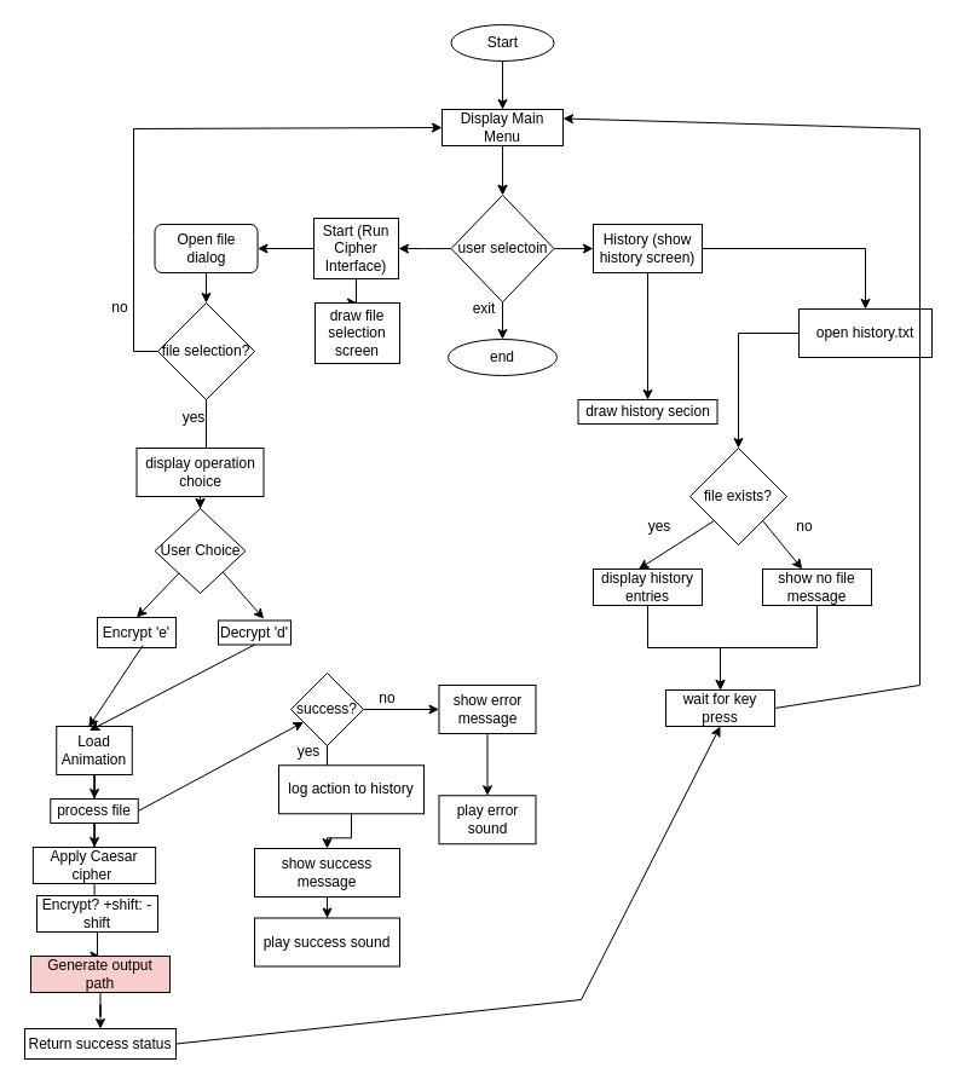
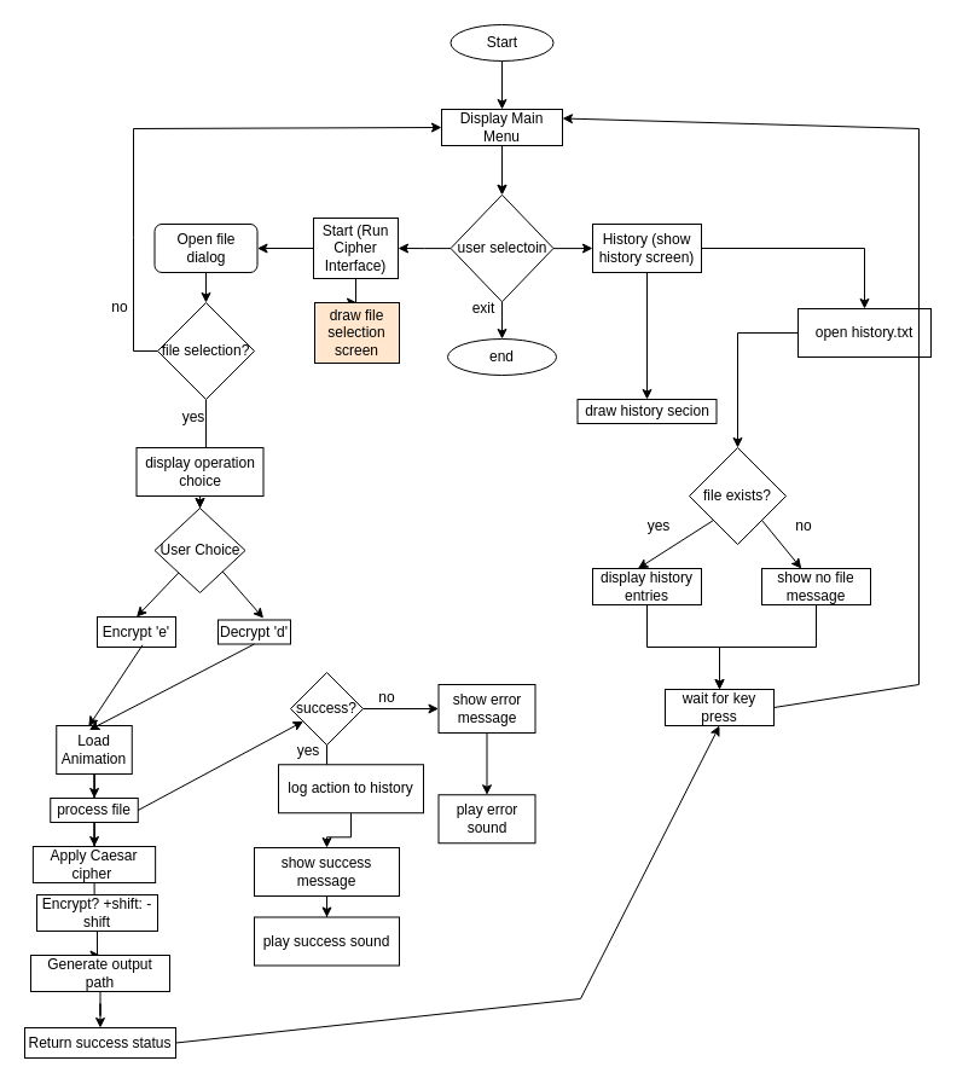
  <mxCell id="0" />
  <mxCell id="1" parent="0" />
  <mxCell id="2" value="" style="edgeStyle=orthogonalEdgeStyle;rounded=0;orthogonalLoop=1;jettySize=auto;html=1;" parent="1" source="70" target="8" edge="1"><mxGeometry relative="1" as="geometry" /></mxCell>
  <mxCell id="3" value="Start" style="ellipse;whiteSpace=wrap;html=1;fontSize=12;" parent="1" vertex="1"><mxGeometry x="372.5" y="20" width="85" height="30" as="geometry" /></mxCell>
  <mxCell id="4" value="" style="edgeStyle=orthogonalEdgeStyle;rounded=0;orthogonalLoop=1;jettySize=auto;html=1;fontSize=12;" parent="1" source="70" target="8" edge="1"><mxGeometry relative="1" as="geometry" /></mxCell>
  <mxCell id="5" value="" style="edgeStyle=orthogonalEdgeStyle;rounded=0;orthogonalLoop=1;jettySize=auto;html=1;" parent="1" source="8" target="12" edge="1"><mxGeometry relative="1" as="geometry" /></mxCell>
  <mxCell id="6" value="" style="edgeStyle=orthogonalEdgeStyle;rounded=0;orthogonalLoop=1;jettySize=auto;html=1;" parent="1" source="8" target="15" edge="1"><mxGeometry relative="1" as="geometry" /></mxCell>
  <mxCell id="7" value="" style="edgeStyle=orthogonalEdgeStyle;rounded=0;orthogonalLoop=1;jettySize=auto;html=1;" edge="1" parent="1" source="8" target="9"><mxGeometry relative="1" as="geometry" /></mxCell>
  <mxCell id="8" value="user selectoin" style="rhombus;whiteSpace=wrap;html=1;fontSize=12;" parent="1" vertex="1"><mxGeometry x="372.5" y="160.75" width="85" height="88.5" as="geometry" /></mxCell>
  <mxCell id="9" value="end" style="ellipse;whiteSpace=wrap;html=1;fontSize=12;" parent="1" vertex="1"><mxGeometry x="370" y="280" width="90" height="30" as="geometry" /></mxCell>
  <mxCell id="10" value="" style="edgeStyle=orthogonalEdgeStyle;rounded=0;orthogonalLoop=1;jettySize=auto;html=1;" parent="1" source="12" target="17" edge="1"><mxGeometry relative="1" as="geometry" /></mxCell>
  <mxCell id="11" value="" style="edgeStyle=orthogonalEdgeStyle;rounded=0;orthogonalLoop=1;jettySize=auto;html=1;" edge="1" parent="1" source="12" target="54"><mxGeometry relative="1" as="geometry" /></mxCell>
  <mxCell id="12" value="Start (Run Cipher Interface)" style="whiteSpace=wrap;html=1;" parent="1" vertex="1"><mxGeometry x="259" y="180" width="70" height="50" as="geometry" /></mxCell>
  <mxCell id="13" value="" style="edgeStyle=orthogonalEdgeStyle;rounded=0;orthogonalLoop=1;jettySize=auto;html=1;" edge="1" parent="1" source="15" target="55"><mxGeometry relative="1" as="geometry" /></mxCell>
  <mxCell id="14" value="" style="edgeStyle=orthogonalEdgeStyle;rounded=0;orthogonalLoop=1;jettySize=auto;html=1;" edge="1" parent="1" source="15" target="58"><mxGeometry relative="1" as="geometry" /></mxCell>
  <mxCell id="15" value="History (show history screen)" style="whiteSpace=wrap;html=1;" parent="1" vertex="1"><mxGeometry x="490" y="185" width="90" height="40" as="geometry" /></mxCell>
  <mxCell id="16" value="" style="edgeStyle=orthogonalEdgeStyle;rounded=0;orthogonalLoop=1;jettySize=auto;html=1;" parent="1" source="17" target="19" edge="1"><mxGeometry relative="1" as="geometry" /></mxCell>
  <mxCell id="17" value="Open file dialog" style="rounded=1;whiteSpace=wrap;html=1;" parent="1" vertex="1"><mxGeometry x="127.5" y="185" width="85" height="40" as="geometry" /></mxCell>
  <mxCell id="18" value="" style="edgeStyle=orthogonalEdgeStyle;rounded=0;orthogonalLoop=1;jettySize=auto;html=1;" edge="1" parent="1" source="19" target="22"><mxGeometry relative="1" as="geometry" /></mxCell>
  <mxCell id="19" value="file selection?" style="rhombus;whiteSpace=wrap;html=1;" parent="1" vertex="1"><mxGeometry x="130" y="250" width="80" height="80" as="geometry" /></mxCell>
  <mxCell id="20" value="" style="edgeStyle=orthogonalEdgeStyle;rounded=0;orthogonalLoop=1;jettySize=auto;html=1;" parent="1" source="21" target="22" edge="1"><mxGeometry relative="1" as="geometry" /></mxCell>
  <mxCell id="21" value="display operation choice" style="rounded=0;whiteSpace=wrap;html=1;" parent="1" vertex="1"><mxGeometry x="112.5" y="370" width="105" height="40" as="geometry" /></mxCell>
  <mxCell id="22" value="User Choice" style="rhombus;whiteSpace=wrap;html=1;rounded=0;" parent="1" vertex="1"><mxGeometry x="127.5" y="420" width="75" height="70" as="geometry" /></mxCell>
  <mxCell id="23" value="Encrypt 'e'" style="whiteSpace=wrap;html=1;rounded=0;" parent="1" vertex="1"><mxGeometry x="80" y="510" width="65" height="25" as="geometry" /></mxCell>
  <mxCell id="24" value="Decrypt 'd'" style="whiteSpace=wrap;html=1;rounded=0;" parent="1" vertex="1"><mxGeometry x="180" y="512.5" width="60" height="20" as="geometry" /></mxCell>
  <mxCell id="25" value="" style="edgeStyle=orthogonalEdgeStyle;rounded=0;orthogonalLoop=1;jettySize=auto;html=1;" parent="1" source="26" target="32" edge="1"><mxGeometry relative="1" as="geometry" /></mxCell>
  <mxCell id="26" value="Load Animation" style="whiteSpace=wrap;html=1;rounded=0;" parent="1" vertex="1"><mxGeometry x="46.25" y="600" width="62.5" height="40" as="geometry" /></mxCell>
  <mxCell id="27" value="" style="endArrow=classic;html=1;rounded=0;entryX=0.626;entryY=-0.071;entryDx=0;entryDy=0;entryPerimeter=0;exitX=1;exitY=1;exitDx=0;exitDy=0;" parent="1" source="22" target="24" edge="1"><mxGeometry width="50" height="50" relative="1" as="geometry"><mxPoint x="240" y="490" as="sourcePoint" /><mxPoint x="290" y="440" as="targetPoint" /></mxGeometry></mxCell>
  <mxCell id="28" value="" style="endArrow=classic;html=1;rounded=0;entryX=0.5;entryY=0;entryDx=0;entryDy=0;" parent="1" source="22" target="23" edge="1"><mxGeometry width="50" height="50" relative="1" as="geometry"><mxPoint x="133.75" y="465" as="sourcePoint" /><mxPoint x="158.75" y="500" as="targetPoint" /></mxGeometry></mxCell>
  <mxCell id="29" value="" style="endArrow=classic;html=1;rounded=0;exitX=0.576;exitY=0.931;exitDx=0;exitDy=0;exitPerimeter=0;entryX=0.425;entryY=0.018;entryDx=0;entryDy=0;entryPerimeter=0;" parent="1" source="23" target="26" edge="1"><mxGeometry width="50" height="50" relative="1" as="geometry"><mxPoint x="120" y="540" as="sourcePoint" /><mxPoint x="160" y="560" as="targetPoint" /></mxGeometry></mxCell>
  <mxCell id="30" value="" style="endArrow=classic;html=1;rounded=0;entryX=0.434;entryY=0.089;entryDx=0;entryDy=0;entryPerimeter=0;exitX=0.5;exitY=1;exitDx=0;exitDy=0;" parent="1" source="24" target="26" edge="1"><mxGeometry width="50" height="50" relative="1" as="geometry"><mxPoint x="160" y="540" as="sourcePoint" /><mxPoint x="200" y="560" as="targetPoint" /></mxGeometry></mxCell>
  <mxCell id="31" value="" style="edgeStyle=orthogonalEdgeStyle;rounded=0;orthogonalLoop=1;jettySize=auto;html=1;" parent="1" source="32" target="34" edge="1"><mxGeometry relative="1" as="geometry" /></mxCell>
  <mxCell id="32" value="process file" style="whiteSpace=wrap;html=1;rounded=0;" parent="1" vertex="1"><mxGeometry x="41.25" y="660" width="72.5" height="20" as="geometry" /></mxCell>
  <mxCell id="33" value="" style="edgeStyle=orthogonalEdgeStyle;rounded=0;orthogonalLoop=1;jettySize=auto;html=1;" parent="1" source="34" target="36" edge="1"><mxGeometry relative="1" as="geometry" /></mxCell>
  <mxCell id="34" value="&lt;font&gt;Apply Caesar cipher&amp;nbsp;&lt;/font&gt;" style="whiteSpace=wrap;html=1;rounded=0;" parent="1" vertex="1"><mxGeometry x="26.88" y="700" width="101.25" height="30" as="geometry" /></mxCell>
  <mxCell id="35" value="" style="edgeStyle=orthogonalEdgeStyle;rounded=0;orthogonalLoop=1;jettySize=auto;html=1;" parent="1" source="36" target="38" edge="1"><mxGeometry relative="1" as="geometry" /></mxCell>
  <mxCell id="36" value="Encrypt? +shift: -shift" style="whiteSpace=wrap;html=1;rounded=0;" parent="1" vertex="1"><mxGeometry x="30" y="740" width="100" height="30" as="geometry" /></mxCell>
  <mxCell id="37" value="" style="edgeStyle=orthogonalEdgeStyle;rounded=0;orthogonalLoop=1;jettySize=auto;html=1;" parent="1" source="38" target="39" edge="1"><mxGeometry relative="1" as="geometry" /></mxCell>
- <mxCell id="38" value="Generate output path" style="whiteSpace=wrap;html=1;rounded=0;fillColor=#f8cecc;" parent="1" vertex="1"><mxGeometry x="25" y="790" width="115" height="30" as="geometry" /></mxCell>
+ <mxCell id="38" value="Generate output path" style="whiteSpace=wrap;html=1;rounded=0;" parent="1" vertex="1"><mxGeometry x="25" y="790" width="115" height="30" as="geometry" /></mxCell>
  <mxCell id="39" value="Return success status" style="whiteSpace=wrap;html=1;rounded=0;" parent="1" vertex="1"><mxGeometry x="20" y="850" width="125" height="25" as="geometry" /></mxCell>
  <mxCell id="40" value="" style="edgeStyle=orthogonalEdgeStyle;rounded=0;orthogonalLoop=1;jettySize=auto;html=1;" edge="1" parent="1" source="47" target="44"><mxGeometry relative="1" as="geometry"><mxPoint x="300" y="616" as="sourcePoint" /></mxGeometry></mxCell>
  <mxCell id="41" value="" style="edgeStyle=orthogonalEdgeStyle;rounded=0;orthogonalLoop=1;jettySize=auto;html=1;" edge="1" parent="1" source="47" target="46"><mxGeometry relative="1" as="geometry"><mxPoint x="407.5" y="612.25" as="sourcePoint" /></mxGeometry></mxCell>
  <mxCell id="42" value="" style="endArrow=classic;html=1;rounded=0;exitX=1;exitY=0.5;exitDx=0;exitDy=0;" parent="1" target="47" edge="1" source="32"><mxGeometry width="50" height="50" relative="1" as="geometry"><mxPoint x="127.5" y="623.75" as="sourcePoint" /><mxPoint x="247.07" y="633.35" as="targetPoint" /></mxGeometry></mxCell>
  <mxCell id="43" value="" style="edgeStyle=orthogonalEdgeStyle;rounded=0;orthogonalLoop=1;jettySize=auto;html=1;" edge="1" parent="1" source="44" target="50"><mxGeometry relative="1" as="geometry" /></mxCell>
  <mxCell id="44" value="log action to history" style="rounded=0;whiteSpace=wrap;html=1;" vertex="1" parent="1"><mxGeometry x="230" y="632.25" width="120" height="40" as="geometry" /></mxCell>
  <mxCell id="45" value="" style="edgeStyle=orthogonalEdgeStyle;rounded=0;orthogonalLoop=1;jettySize=auto;html=1;" edge="1" parent="1" source="46" target="48"><mxGeometry relative="1" as="geometry" /></mxCell>
  <mxCell id="46" value="show error message" style="rounded=0;whiteSpace=wrap;html=1;" vertex="1" parent="1"><mxGeometry x="362.5" y="566" width="80" height="40" as="geometry" /></mxCell>
  <mxCell id="47" value="success?" style="rhombus;whiteSpace=wrap;html=1;" vertex="1" parent="1"><mxGeometry x="240" y="556" width="60" height="60" as="geometry" /></mxCell>
  <mxCell id="48" value="play error sound" style="rounded=0;whiteSpace=wrap;html=1;" vertex="1" parent="1"><mxGeometry x="362.5" y="657.25" width="80" height="40" as="geometry" /></mxCell>
  <mxCell id="49" value="" style="edgeStyle=orthogonalEdgeStyle;rounded=0;orthogonalLoop=1;jettySize=auto;html=1;" edge="1" parent="1" source="50" target="51"><mxGeometry relative="1" as="geometry" /></mxCell>
  <mxCell id="50" value="show success message" style="rounded=0;whiteSpace=wrap;html=1;" vertex="1" parent="1"><mxGeometry x="210" y="701" width="120" height="40" as="geometry" /></mxCell>
  <mxCell id="51" value="play success sound" style="rounded=0;whiteSpace=wrap;html=1;" vertex="1" parent="1"><mxGeometry x="210" y="758.5" width="120" height="40" as="geometry" /></mxCell>
  <mxCell id="52" value="yes" style="text;html=1;align=center;verticalAlign=middle;whiteSpace=wrap;rounded=0;" vertex="1" parent="1"><mxGeometry x="145" y="340" width="30" height="10" as="geometry" /></mxCell>
  <mxCell id="53" value="no" style="text;html=1;align=center;verticalAlign=middle;whiteSpace=wrap;rounded=0;" vertex="1" parent="1"><mxGeometry x="83.75" y="249.25" width="30" height="10" as="geometry" /></mxCell>
- <mxCell id="54" value="draw file selection screen" style="rounded=0;whiteSpace=wrap;html=1;" vertex="1" parent="1"><mxGeometry x="260" y="250" width="70" height="50" as="geometry" /></mxCell>
+ <mxCell id="54" value="draw file selection screen" style="rounded=0;whiteSpace=wrap;html=1;fillColor=#ffe6cc;" vertex="1" parent="1"><mxGeometry x="260" y="250" width="70" height="50" as="geometry" /></mxCell>
  <mxCell id="55" value="draw history secion" style="whiteSpace=wrap;html=1;" vertex="1" parent="1"><mxGeometry x="477.5" y="330" width="115" height="20" as="geometry" /></mxCell>
  <mxCell id="56" value="exit" style="text;html=1;align=center;verticalAlign=middle;whiteSpace=wrap;rounded=0;" vertex="1" parent="1"><mxGeometry x="385" y="250" width="30" height="10" as="geometry" /></mxCell>
  <mxCell id="57" value="" style="edgeStyle=orthogonalEdgeStyle;rounded=0;orthogonalLoop=1;jettySize=auto;html=1;" edge="1" parent="1" source="58" target="59"><mxGeometry relative="1" as="geometry" /></mxCell>
  <mxCell id="58" value="open history.txt" style="whiteSpace=wrap;html=1;" vertex="1" parent="1"><mxGeometry x="660" y="255" width="110" height="40" as="geometry" /></mxCell>
  <mxCell id="59" value="file exists?" style="rhombus;whiteSpace=wrap;html=1;" vertex="1" parent="1"><mxGeometry x="570" y="370" width="80" height="80" as="geometry" /></mxCell>
  <mxCell id="60" value="" style="edgeStyle=orthogonalEdgeStyle;rounded=0;orthogonalLoop=1;jettySize=auto;html=1;" edge="1" parent="1" source="61" target="68"><mxGeometry relative="1" as="geometry" /></mxCell>
  <mxCell id="61" value="display history entries" style="whiteSpace=wrap;html=1;" vertex="1" parent="1"><mxGeometry x="490" y="470" width="90" height="30" as="geometry" /></mxCell>
  <mxCell id="62" value="" style="endArrow=classic;html=1;rounded=0;entryX=0.416;entryY=0.001;entryDx=0;entryDy=0;entryPerimeter=0;exitX=0;exitY=1;exitDx=0;exitDy=0;" edge="1" parent="1" source="59" target="61"><mxGeometry width="50" height="50" relative="1" as="geometry"><mxPoint x="510" y="450" as="sourcePoint" /><mxPoint x="570" y="410" as="targetPoint" /></mxGeometry></mxCell>
  <mxCell id="63" value="yes" style="text;html=1;align=center;verticalAlign=middle;whiteSpace=wrap;rounded=0;" vertex="1" parent="1"><mxGeometry x="530" y="430" width="30" height="10" as="geometry" /></mxCell>
  <mxCell id="64" value="" style="endArrow=classic;html=1;rounded=0;exitX=1;exitY=1;exitDx=0;exitDy=0;" edge="1" parent="1" source="59" target="66"><mxGeometry width="50" height="50" relative="1" as="geometry"><mxPoint x="713" y="470" as="sourcePoint" /><mxPoint x="680" y="470" as="targetPoint" /></mxGeometry></mxCell>
  <mxCell id="65" value="" style="edgeStyle=orthogonalEdgeStyle;rounded=0;orthogonalLoop=1;jettySize=auto;html=1;" edge="1" parent="1" source="66" target="68"><mxGeometry relative="1" as="geometry" /></mxCell>
  <mxCell id="66" value="show no file message" style="whiteSpace=wrap;html=1;" vertex="1" parent="1"><mxGeometry x="630" y="470" width="90" height="30" as="geometry" /></mxCell>
  <mxCell id="67" value="no" style="text;html=1;align=center;verticalAlign=middle;whiteSpace=wrap;rounded=0;" vertex="1" parent="1"><mxGeometry x="650" y="430" width="30" height="10" as="geometry" /></mxCell>
  <mxCell id="68" value="wait for key press" style="whiteSpace=wrap;html=1;" vertex="1" parent="1"><mxGeometry x="550" y="570" width="90" height="30" as="geometry" /></mxCell>
  <mxCell id="69" value="" style="edgeStyle=orthogonalEdgeStyle;rounded=0;orthogonalLoop=1;jettySize=auto;html=1;" edge="1" parent="1" source="3" target="70"><mxGeometry relative="1" as="geometry"><mxPoint x="415" y="50" as="sourcePoint" /><mxPoint x="415" y="165" as="targetPoint" /></mxGeometry></mxCell>
  <mxCell id="70" value="Display Main Menu" style="whiteSpace=wrap;html=1;fontSize=12;" parent="1" vertex="1"><mxGeometry x="365" y="90" width="100" height="30" as="geometry" /></mxCell>
  <mxCell id="71" value="yes" style="text;html=1;align=center;verticalAlign=middle;whiteSpace=wrap;rounded=0;" vertex="1" parent="1"><mxGeometry x="240" y="616" width="30" height="10" as="geometry" /></mxCell>
  <mxCell id="72" value="no" style="text;html=1;align=center;verticalAlign=middle;whiteSpace=wrap;rounded=0;" vertex="1" parent="1"><mxGeometry x="305" y="572.25" width="30" height="10" as="geometry" /></mxCell>
  <mxCell id="73" value="" style="endArrow=classic;html=1;rounded=0;exitX=1;exitY=0.5;exitDx=0;exitDy=0;entryX=1;entryY=0.25;entryDx=0;entryDy=0;" edge="1" parent="1" source="68" target="70"><mxGeometry width="50" height="50" relative="1" as="geometry"><mxPoint x="670" y="606" as="sourcePoint" /><mxPoint x="720" y="556" as="targetPoint" /><Array as="points"><mxPoint x="760" y="566" /><mxPoint x="760" y="106" /></Array></mxGeometry></mxCell>
  <mxCell id="74" value="" style="endArrow=classic;html=1;rounded=0;exitX=1;exitY=0.5;exitDx=0;exitDy=0;entryX=0.5;entryY=1;entryDx=0;entryDy=0;" edge="1" parent="1" source="39" target="68"><mxGeometry width="50" height="50" relative="1" as="geometry"><mxPoint x="180" y="926" as="sourcePoint" /><mxPoint x="230" y="876" as="targetPoint" /><Array as="points"><mxPoint x="480" y="826" /></Array></mxGeometry></mxCell>
  <mxCell id="75" value="" style="endArrow=classic;html=1;rounded=0;exitX=0;exitY=0.5;exitDx=0;exitDy=0;entryX=0;entryY=0.5;entryDx=0;entryDy=0;" edge="1" parent="1" source="19" target="70"><mxGeometry width="50" height="50" relative="1" as="geometry"><mxPoint x="80" y="296" as="sourcePoint" /><mxPoint x="130" y="246" as="targetPoint" /><Array as="points"><mxPoint x="110" y="290" /><mxPoint x="110" y="196" /><mxPoint x="110" y="106" /></Array></mxGeometry></mxCell>
